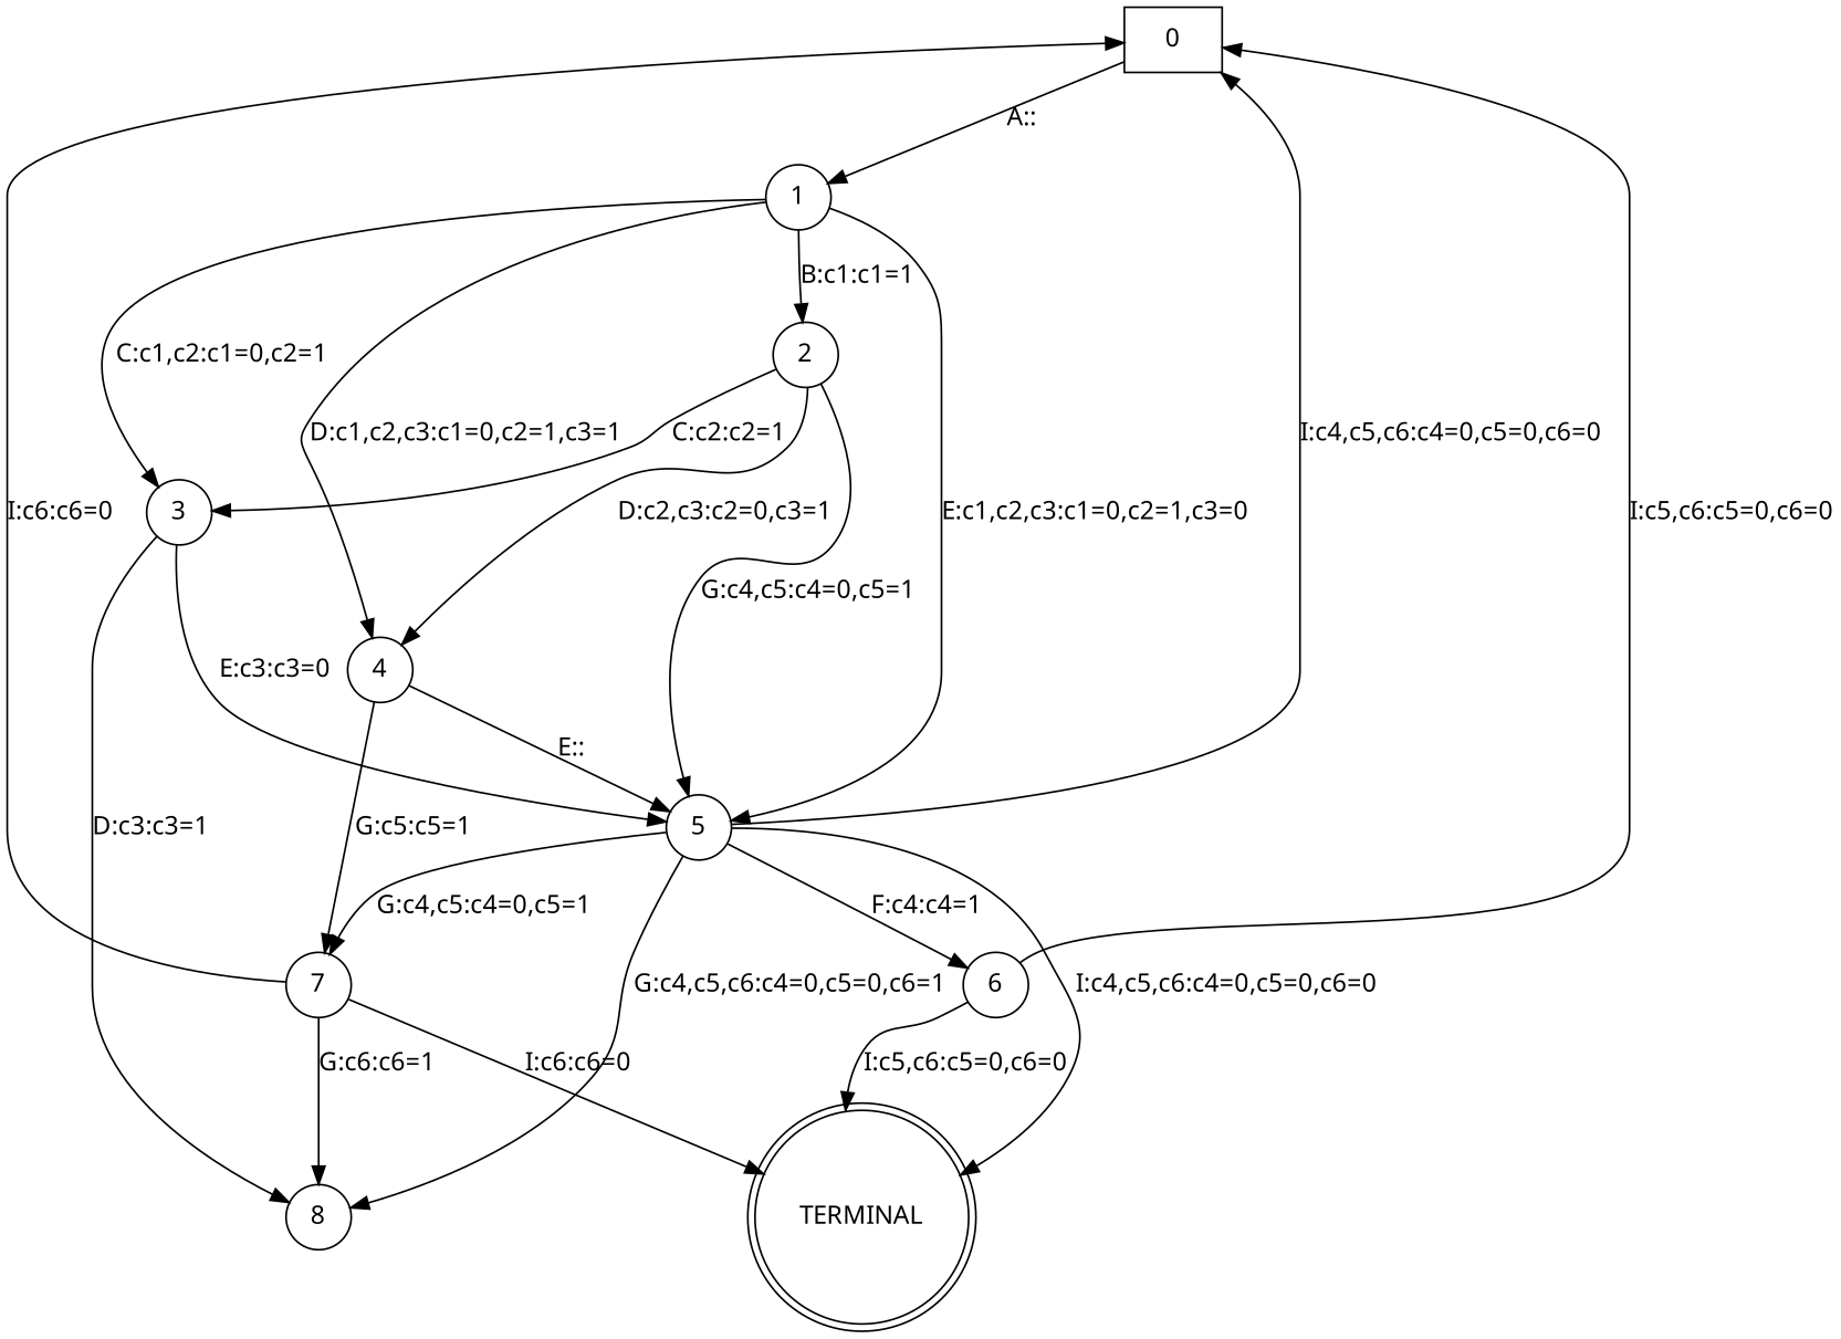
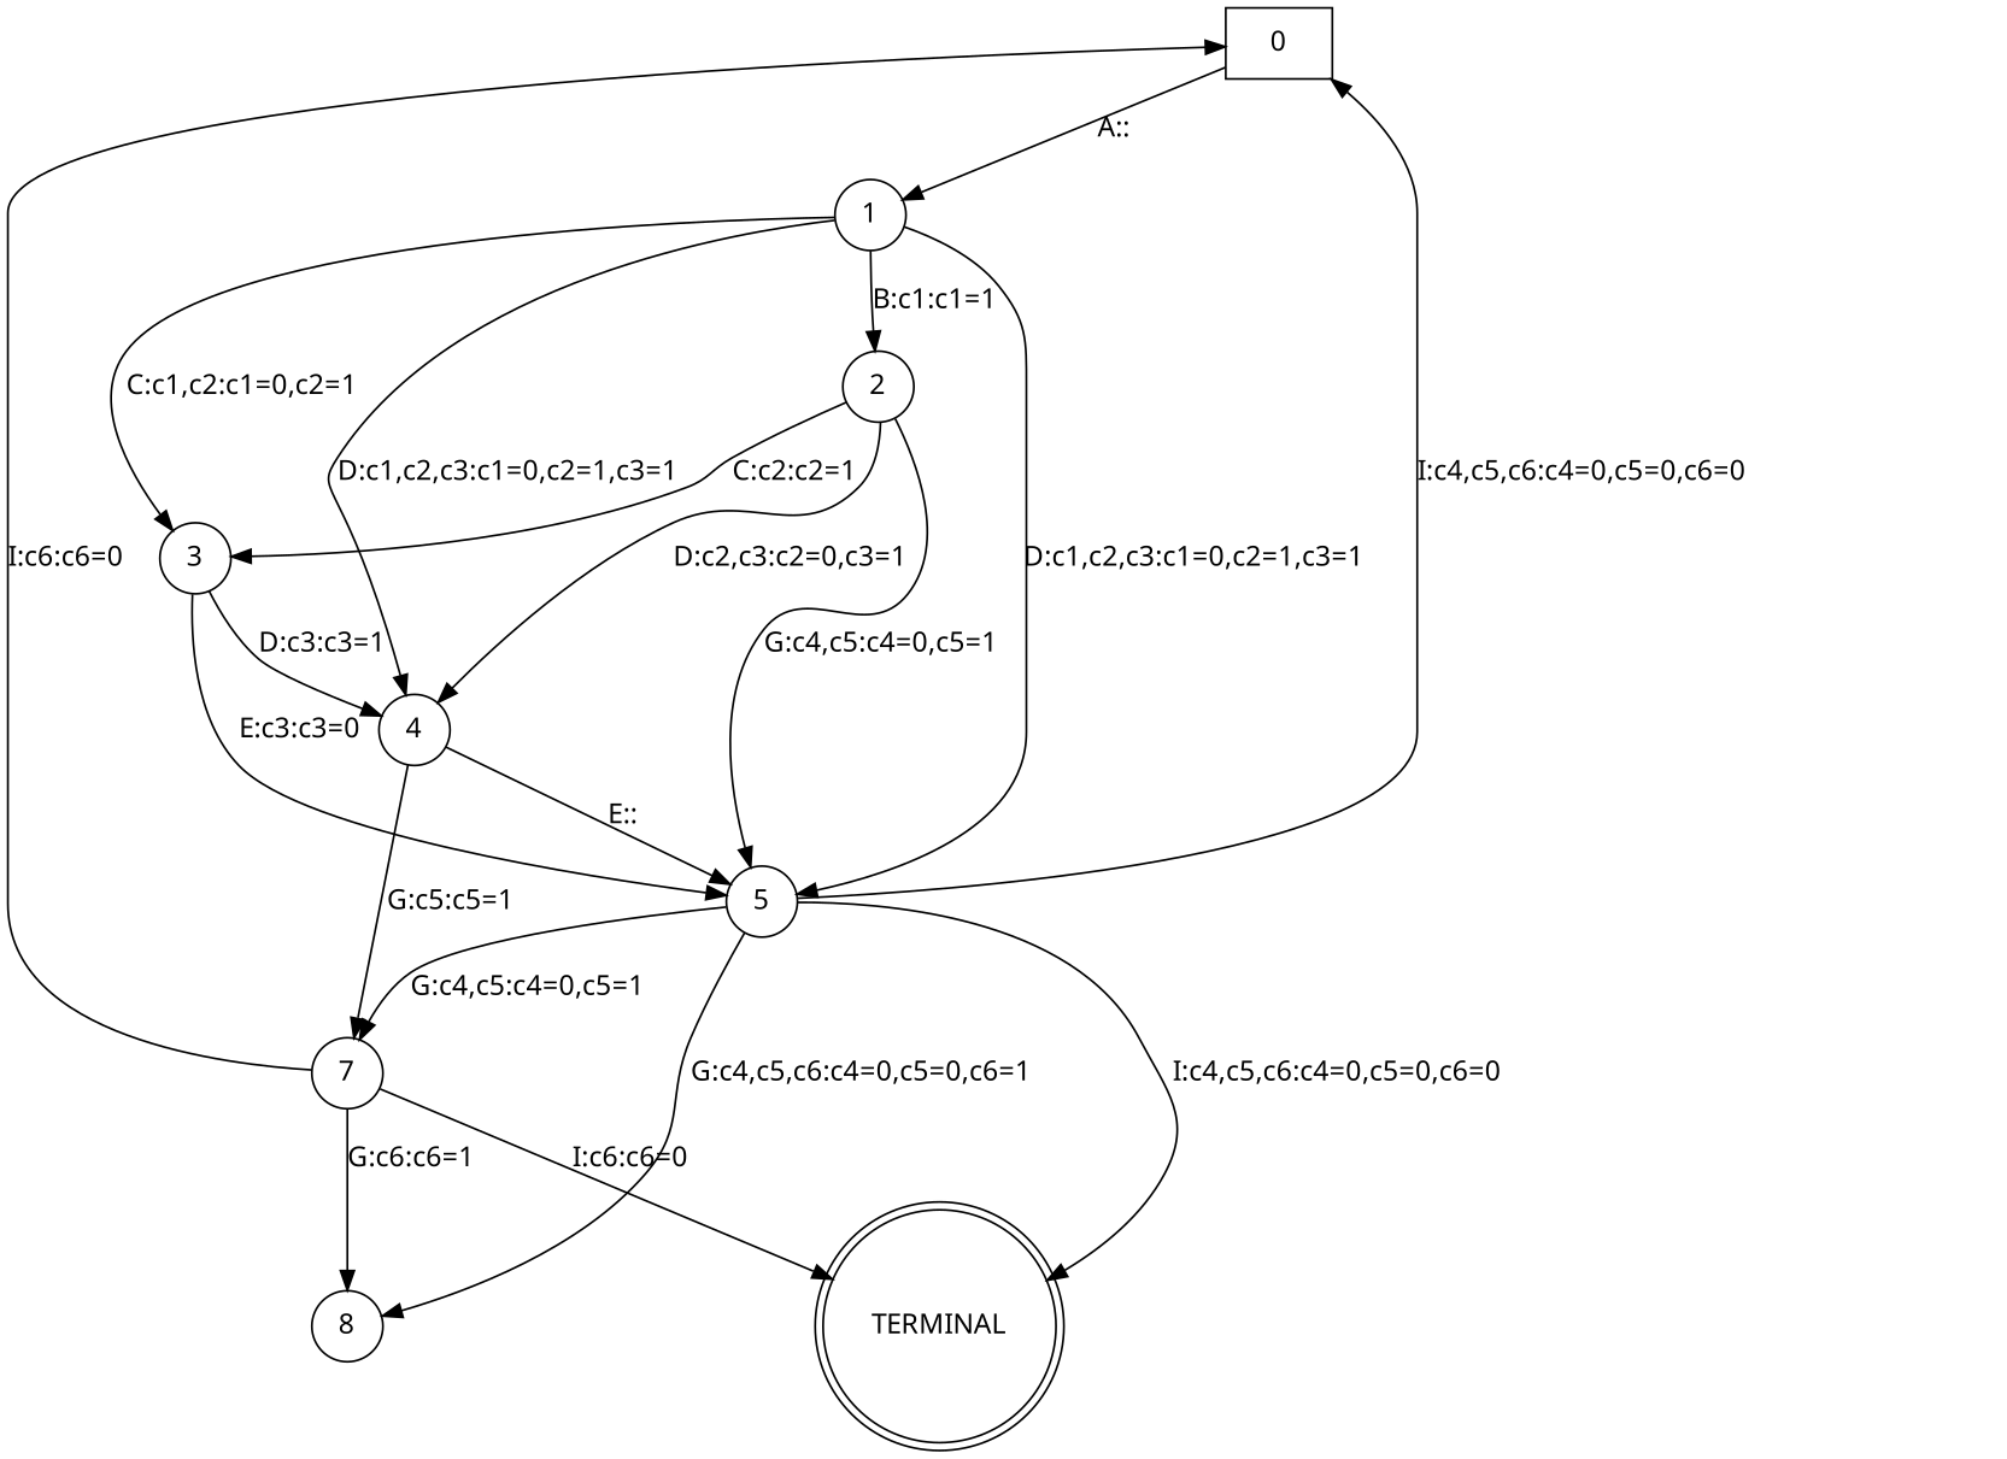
  strict digraph {
    fontname="Noto Sans"
    node [attr="{}" fontname="Noto Sans" shape=circle]
    edge [fontname="Noto Sans" prob=0.25]
    n1 [label=0 shape=box]
    n2 [label=1]
    n3 [label=2]
    n4 [label=3]
    n5 [label=4]
    n6 [label=5]
    n7 [label=7]
-   n8 [label=6]
    n9 [label=8]
    n10 [label=TERMINAL shape=doublecircle]
    n1 -> n2 [label="A::" prob=1]
    n2 -> n3 [label="B:c1:c1=1"]
    n2 -> n4 [label="C:c1,c2:c1=0,c2=1"]
    n2 -> n5 [label="D:c1,c2,c3:c1=0,c2=1,c3=1"]
-   n2 -> n6 [label="E:c1,c2,c3:c1=0,c2=1,c3=0"]
+   n2 -> n6 [label="D:c1,c2,c3:c1=0,c2=1,c3=1"]
    n3 -> n4 [label="C:c2:c2=1" prob=0.333]
    n3 -> n5 [label="D:c2,c3:c2=0,c3=1" prob=0.333]
    n3 -> n6 [label="G:c4,c5:c4=0,c5=1" prob=0.333]
-   n4 -> n9 [label="D:c3:c3=1" prob=0.5]
+   n4 -> n5 [label="D:c3:c3=1" prob=0.5]
    n4 -> n6 [label="E:c3:c3=0" prob=0.5]
    n5 -> n6 [label="E::" prob=1]
    n5 -> n7 [label="G:c5:c5=1" prob=0.333]
    n6 -> n1 [label="I:c4,c5,c6:c4=0,c5=0,c6=0" prob=0.10]
    n6 -> n7 [label="G:c4,c5:c4=0,c5=1"]
-   n6 -> n8 [label="F:c4:c4=1"]
    n6 -> n9 [label="G:c4,c5,c6:c4=0,c5=0,c6=1"]
    n6 -> n10 [label="I:c4,c5,c6:c4=0,c5=0,c6=0" prob=0.15]
    n7 -> n1 [label="I:c6:c6=0" prob=0.2]
    n7 -> n9 [label="G:c6:c6=1" prob=0.5]
    n7 -> n10 [label="I:c6:c6=0" prob=0.3]
-   n8 -> n1 [label="I:c5,c6:c5=0,c6=0" prob=0.133]
-   n8 -> n10 [label="I:c5,c6:c5=0,c6=0" prob=0.200]
  }
